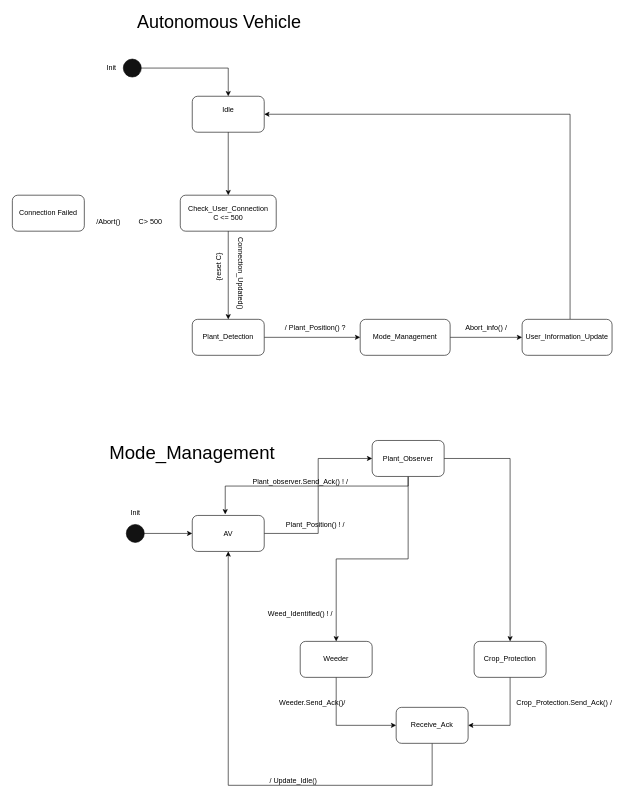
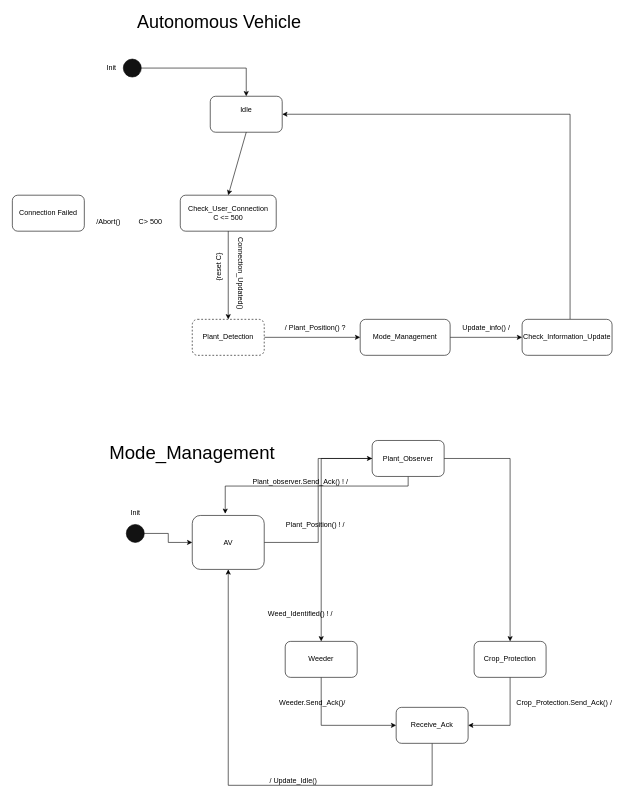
  <mxCell id="0" />
  <mxCell id="1" parent="0" />
- <mxCell id="2" value="Idle&lt;br&gt;&amp;nbsp;" style="rounded=1;whiteSpace=wrap;html=1;" vertex="1" parent="1"><mxGeometry x="320" y="160" width="120" height="60" as="geometry" /></mxCell>
+ <mxCell id="2" value="Idle&lt;br&gt;&amp;nbsp;" style="rounded=1;whiteSpace=wrap;html=1;" vertex="1" parent="1"><mxGeometry x="350" y="160" width="120" height="60" as="geometry" /></mxCell>
  <mxCell id="3" value="Autonomous Vehicle" style="text;html=1;strokeColor=none;fillColor=none;align=center;verticalAlign=middle;whiteSpace=wrap;rounded=0;fontSize=30;" vertex="1" parent="1"><mxGeometry x="200" y="20" width="330" height="30" as="geometry" /></mxCell>
  <mxCell id="4" style="edgeStyle=orthogonalEdgeStyle;rounded=0;orthogonalLoop=1;jettySize=auto;html=1;entryX=0;entryY=0.5;entryDx=0;entryDy=0;" edge="1" parent="1" source="5" target="7"><mxGeometry relative="1" as="geometry" /></mxCell>
- <mxCell id="5" value="Plant_Detection" style="rounded=1;whiteSpace=wrap;html=1;" vertex="1" parent="1"><mxGeometry x="320" y="532" width="120" height="60" as="geometry" /></mxCell>
+ <mxCell id="5" value="Plant_Detection" style="rounded=1;whiteSpace=wrap;html=1;dashed=1;" vertex="1" parent="1"><mxGeometry x="320" y="532" width="120" height="60" as="geometry" /></mxCell>
  <mxCell id="6" style="edgeStyle=orthogonalEdgeStyle;rounded=0;orthogonalLoop=1;jettySize=auto;html=1;entryX=0;entryY=0.5;entryDx=0;entryDy=0;" edge="1" parent="1" source="7" target="9"><mxGeometry relative="1" as="geometry" /></mxCell>
  <mxCell id="7" value="Mode_Management" style="rounded=1;whiteSpace=wrap;html=1;" vertex="1" parent="1"><mxGeometry x="600" y="532" width="150" height="60" as="geometry" /></mxCell>
  <mxCell id="8" style="edgeStyle=orthogonalEdgeStyle;rounded=0;orthogonalLoop=1;jettySize=auto;html=1;entryX=1;entryY=0.5;entryDx=0;entryDy=0;" edge="1" parent="1" source="9" target="2"><mxGeometry relative="1" as="geometry"><Array as="points"><mxPoint x="950" y="190" /></Array></mxGeometry></mxCell>
- <mxCell id="9" value="User_Information_Update" style="rounded=1;whiteSpace=wrap;html=1;" vertex="1" parent="1"><mxGeometry x="870" y="532" width="150" height="60" as="geometry" /></mxCell>
+ <mxCell id="9" value="Check_Information_Update" style="rounded=1;whiteSpace=wrap;html=1;" vertex="1" parent="1"><mxGeometry x="870" y="532" width="150" height="60" as="geometry" /></mxCell>
  <mxCell id="10" value="/ Plant_Position() ?" style="text;html=1;align=center;verticalAlign=middle;resizable=0;points=[];autosize=1;strokeColor=none;fillColor=none;" vertex="1" parent="1"><mxGeometry x="465" y="532" width="120" height="30" as="geometry" /></mxCell>
  <mxCell id="11" value="Mode_Management" style="text;html=1;strokeColor=none;fillColor=none;align=center;verticalAlign=middle;whiteSpace=wrap;rounded=0;fontSize=31;" vertex="1" parent="1"><mxGeometry x="290" y="739" width="60" height="30" as="geometry" /></mxCell>
  <mxCell id="12" style="edgeStyle=orthogonalEdgeStyle;rounded=0;orthogonalLoop=1;jettySize=auto;html=1;entryX=0;entryY=0.5;entryDx=0;entryDy=0;" edge="1" parent="1" source="13" target="17"><mxGeometry relative="1" as="geometry" /></mxCell>
- <mxCell id="13" value="AV" style="rounded=1;whiteSpace=wrap;html=1;" vertex="1" parent="1"><mxGeometry x="320" y="859" width="120" height="60" as="geometry" /></mxCell>
+ <mxCell id="13" value="AV" style="rounded=1;whiteSpace=wrap;html=1;" vertex="1" parent="1"><mxGeometry x="320" y="859" width="120" height="90" as="geometry" /></mxCell>
  <mxCell id="14" style="edgeStyle=orthogonalEdgeStyle;rounded=0;orthogonalLoop=1;jettySize=auto;html=1;entryX=0.5;entryY=0;entryDx=0;entryDy=0;" edge="1" parent="1" source="17" target="20"><mxGeometry relative="1" as="geometry" /></mxCell>
  <mxCell id="15" style="edgeStyle=orthogonalEdgeStyle;rounded=0;orthogonalLoop=1;jettySize=auto;html=1;" edge="1" parent="1" source="17" target="23"><mxGeometry relative="1" as="geometry" /></mxCell>
  <mxCell id="16" style="edgeStyle=orthogonalEdgeStyle;rounded=0;orthogonalLoop=1;jettySize=auto;html=1;entryX=0.458;entryY=-0.031;entryDx=0;entryDy=0;entryPerimeter=0;" edge="1" parent="1" source="17" target="13"><mxGeometry relative="1" as="geometry"><Array as="points"><mxPoint x="680" y="810" /><mxPoint x="375" y="810" /></Array></mxGeometry></mxCell>
  <mxCell id="17" value="Plant_Observer" style="rounded=1;whiteSpace=wrap;html=1;" vertex="1" parent="1"><mxGeometry x="620" y="734" width="120" height="60" as="geometry" /></mxCell>
  <mxCell id="18" value="Plant_Position() ! /" style="text;html=1;align=center;verticalAlign=middle;resizable=0;points=[];autosize=1;strokeColor=none;fillColor=none;" vertex="1" parent="1"><mxGeometry x="465" y="860" width="120" height="30" as="geometry" /></mxCell>
  <mxCell id="19" style="edgeStyle=orthogonalEdgeStyle;rounded=0;orthogonalLoop=1;jettySize=auto;html=1;entryX=0;entryY=0.5;entryDx=0;entryDy=0;exitX=0.5;exitY=1;exitDx=0;exitDy=0;" edge="1" parent="1" source="20" target="31"><mxGeometry relative="1" as="geometry" /></mxCell>
- <mxCell id="20" value="Weeder" style="rounded=1;whiteSpace=wrap;html=1;" vertex="1" parent="1"><mxGeometry x="500" y="1069" width="120" height="60" as="geometry" /></mxCell>
+ <mxCell id="20" value="Weeder" style="rounded=1;whiteSpace=wrap;html=1;" vertex="1" parent="1"><mxGeometry x="475" y="1069" width="120" height="60" as="geometry" /></mxCell>
  <mxCell id="21" value="Weed_Identified() ! /" style="text;html=1;align=center;verticalAlign=middle;resizable=0;points=[];autosize=1;strokeColor=none;fillColor=none;" vertex="1" parent="1"><mxGeometry x="435" y="1009" width="130" height="30" as="geometry" /></mxCell>
  <mxCell id="22" style="edgeStyle=orthogonalEdgeStyle;rounded=0;orthogonalLoop=1;jettySize=auto;html=1;entryX=1;entryY=0.5;entryDx=0;entryDy=0;exitX=0.5;exitY=1;exitDx=0;exitDy=0;" edge="1" parent="1" source="23" target="31"><mxGeometry relative="1" as="geometry" /></mxCell>
  <mxCell id="23" value="Crop_Protection" style="rounded=1;whiteSpace=wrap;html=1;" vertex="1" parent="1"><mxGeometry x="790" y="1069" width="120" height="60" as="geometry" /></mxCell>
  <mxCell id="24" style="edgeStyle=orthogonalEdgeStyle;rounded=0;orthogonalLoop=1;jettySize=auto;html=1;entryX=0.5;entryY=0;entryDx=0;entryDy=0;" edge="1" parent="1" source="25" target="2"><mxGeometry relative="1" as="geometry" /></mxCell>
  <mxCell id="25" value="" style="ellipse;whiteSpace=wrap;html=1;aspect=fixed;fillColor=#121212;" vertex="1" parent="1"><mxGeometry x="205" y="98" width="30" height="30" as="geometry" /></mxCell>
  <mxCell id="26" style="edgeStyle=orthogonalEdgeStyle;rounded=0;orthogonalLoop=1;jettySize=auto;html=1;entryX=0;entryY=0.5;entryDx=0;entryDy=0;" edge="1" parent="1" source="27" target="13"><mxGeometry relative="1" as="geometry" /></mxCell>
  <mxCell id="27" value="" style="ellipse;whiteSpace=wrap;html=1;aspect=fixed;fillColor=#121212;" vertex="1" parent="1"><mxGeometry x="210" y="874" width="30" height="30" as="geometry" /></mxCell>
  <mxCell id="28" value="Init" style="text;html=1;align=center;verticalAlign=middle;resizable=0;points=[];autosize=1;strokeColor=none;fillColor=none;" vertex="1" parent="1"><mxGeometry x="165" y="98" width="40" height="30" as="geometry" /></mxCell>
  <mxCell id="29" value="Init" style="text;html=1;align=center;verticalAlign=middle;resizable=0;points=[];autosize=1;strokeColor=none;fillColor=none;" vertex="1" parent="1"><mxGeometry x="205" y="839" width="40" height="30" as="geometry" /></mxCell>
  <mxCell id="30" style="edgeStyle=orthogonalEdgeStyle;rounded=0;orthogonalLoop=1;jettySize=auto;html=1;entryX=0.5;entryY=1;entryDx=0;entryDy=0;" edge="1" parent="1" source="31" target="13"><mxGeometry relative="1" as="geometry"><Array as="points"><mxPoint x="720" y="1309" /><mxPoint x="380" y="1309" /></Array></mxGeometry></mxCell>
  <mxCell id="31" value="Receive_Ack" style="rounded=1;whiteSpace=wrap;html=1;" vertex="1" parent="1"><mxGeometry x="660" y="1179" width="120" height="60" as="geometry" /></mxCell>
  <mxCell id="32" value="Weeder.Send_Ack()/" style="text;html=1;align=center;verticalAlign=middle;resizable=0;points=[];autosize=1;strokeColor=none;fillColor=none;" vertex="1" parent="1"><mxGeometry x="455" y="1157" width="130" height="30" as="geometry" /></mxCell>
  <mxCell id="33" value="Crop_Protection.Send_Ack() /" style="text;html=1;align=center;verticalAlign=middle;resizable=0;points=[];autosize=1;strokeColor=none;fillColor=none;" vertex="1" parent="1"><mxGeometry x="850" y="1157" width="180" height="30" as="geometry" /></mxCell>
  <mxCell id="34" value="/ Update_Idle()&amp;nbsp;" style="text;html=1;align=center;verticalAlign=middle;resizable=0;points=[];autosize=1;strokeColor=none;fillColor=none;" vertex="1" parent="1"><mxGeometry x="435" y="1287" width="110" height="30" as="geometry" /></mxCell>
- <mxCell id="35" value="Abort_info() /" style="text;html=1;align=center;verticalAlign=middle;resizable=0;points=[];autosize=1;strokeColor=none;fillColor=none;" vertex="1" parent="1"><mxGeometry x="760" y="532" width="100" height="30" as="geometry" /></mxCell>
+ <mxCell id="35" value="Update_info() /" style="text;html=1;align=center;verticalAlign=middle;resizable=0;points=[];autosize=1;strokeColor=none;fillColor=none;" vertex="1" parent="1"><mxGeometry x="760" y="532" width="100" height="30" as="geometry" /></mxCell>
  <mxCell id="36" value="Check_User_Connection&lt;br&gt;C &amp;lt;= 500" style="rounded=1;whiteSpace=wrap;html=1;" vertex="1" parent="1"><mxGeometry x="300" y="325" width="160" height="60" as="geometry" /></mxCell>
  <mxCell id="37" value="" style="endArrow=classic;html=1;rounded=0;exitX=0.5;exitY=1;exitDx=0;exitDy=0;entryX=0.5;entryY=0;entryDx=0;entryDy=0;" edge="1" parent="1" source="2" target="36"><mxGeometry width="50" height="50" relative="1" as="geometry"><mxPoint x="620" y="300" as="sourcePoint" /><mxPoint x="670" y="250" as="targetPoint" /></mxGeometry></mxCell>
  <mxCell id="38" value="" style="endArrow=classic;html=1;rounded=0;exitX=0.5;exitY=1;exitDx=0;exitDy=0;entryX=0.5;entryY=0;entryDx=0;entryDy=0;" edge="1" parent="1" source="36" target="5"><mxGeometry width="50" height="50" relative="1" as="geometry"><mxPoint x="620" y="300" as="sourcePoint" /><mxPoint x="670" y="250" as="targetPoint" /></mxGeometry></mxCell>
  <mxCell id="39" value="Connection Failed" style="rounded=1;whiteSpace=wrap;html=1;" vertex="1" parent="1"><mxGeometry x="20" y="325" width="120" height="60" as="geometry" /></mxCell>
  <mxCell id="40" value="C&amp;gt; 500" style="text;html=1;align=center;verticalAlign=middle;resizable=0;points=[];autosize=1;strokeColor=none;fillColor=none;" vertex="1" parent="1"><mxGeometry y="355" width="60" height="30" as="geometry" x="220" /></mxCell>
  <mxCell id="41" value="/Abort()" style="text;html=1;align=center;verticalAlign=middle;resizable=0;points=[];autosize=1;strokeColor=none;fillColor=none;" vertex="1" parent="1"><mxGeometry x="150" y="355" width="60" height="30" as="geometry" /></mxCell>
  <mxCell id="42" value="{reset C}" style="text;html=1;align=center;verticalAlign=middle;resizable=0;points=[];autosize=1;strokeColor=none;fillColor=none;rotation=270;" vertex="1" parent="1"><mxGeometry x="330" y="430" width="70" height="30" as="geometry" /></mxCell>
  <mxCell id="43" value="Connection_Updated()" style="text;html=1;align=center;verticalAlign=middle;resizable=0;points=[];autosize=1;strokeColor=none;fillColor=none;rotation=90;" vertex="1" parent="1"><mxGeometry x="330" y="440" width="140" height="30" as="geometry" /></mxCell>
  <mxCell id="44" value="Plant_observer.Send_Ack() ! /" style="text;html=1;align=center;verticalAlign=middle;resizable=0;points=[];autosize=1;strokeColor=none;fillColor=none;" vertex="1" parent="1"><mxGeometry x="410" y="788" width="180" height="30" as="geometry" /></mxCell>
